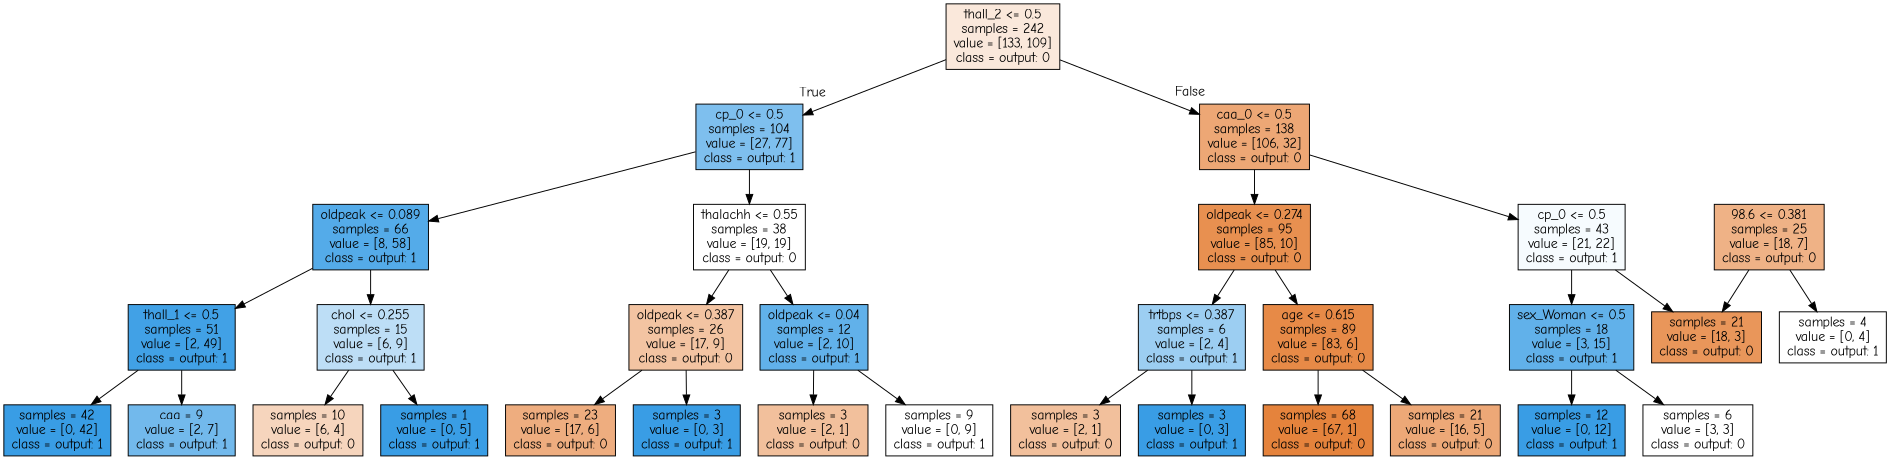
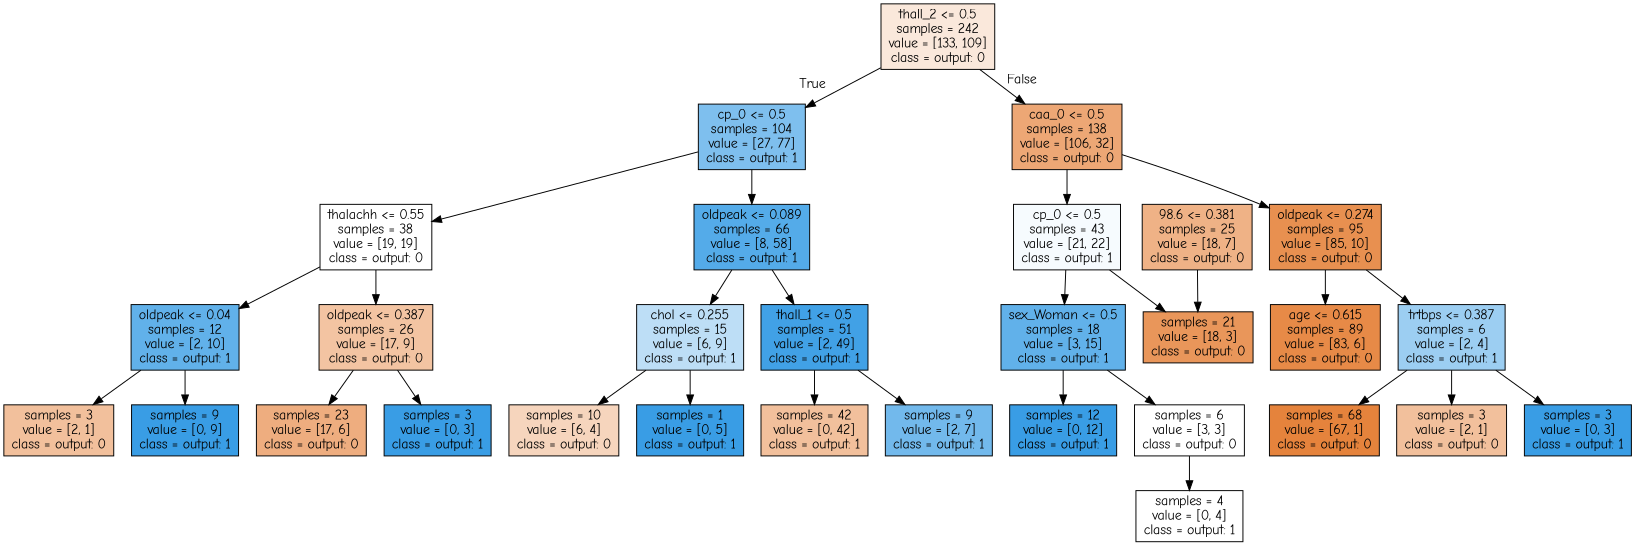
  digraph {
    fontname="Comic Neue"
    node [color=black fillcolor="#399de5" fontname="Comic Neue" shape=box style=filled]
    edge [fontname="Comic Neue"]
    n1 [fillcolor="#fae8db" label="thall_2 <= 0.5\nsamples = 242\nvalue = [133, 109]\nclass = output: 0"]
    n2 [fillcolor="#7ebfee" label="cp_0 <= 0.5\nsamples = 104\nvalue = [27, 77]\nclass = output: 1"]
    n3 [fillcolor="#eda775" label="caa_0 <= 0.5\nsamples = 138\nvalue = [106, 32]\nclass = output: 0"]
    n4 [fillcolor="#ffffff" label="thalachh <= 0.55\nsamples = 38\nvalue = [19, 19]\nclass = output: 0"]
    n5 [fillcolor="#54abe9" label="oldpeak <= 0.089\nsamples = 66\nvalue = [8, 58]\nclass = output: 1"]
    n6 [fillcolor="#f6fbfe" label="cp_0 <= 0.5\nsamples = 43\nvalue = [21, 22]\nclass = output: 1"]
    n7 [fillcolor="#e89050" label="oldpeak <= 0.274\nsamples = 95\nvalue = [85, 10]\nclass = output: 0"]
    n8 [fillcolor="#61b1ea" label="oldpeak <= 0.04\nsamples = 12\nvalue = [2, 10]\nclass = output: 1"]
    n9 [fillcolor="#f3c4a2" label="oldpeak <= 0.387\nsamples = 26\nvalue = [17, 9]\nclass = output: 0"]
    n10 [fillcolor="#bddef6" label="chol <= 0.255\nsamples = 15\nvalue = [6, 9]\nclass = output: 1"]
    n11 [fillcolor="#41a1e6" label="thall_1 <= 0.5\nsamples = 51\nvalue = [2, 49]\nclass = output: 1"]
    n12 [fillcolor="#f2c09c" label="samples = 3\nvalue = [2, 1]\nclass = output: 0"]
-   n13 [fillcolor="#ffffff" label="samples = 9\nvalue = [0, 9]\nclass = output: 1"]
+   n13 [label="samples = 9\nvalue = [0, 9]\nclass = output: 1"]
    n14 [fillcolor="#eead7f" label="samples = 23\nvalue = [17, 6]\nclass = output: 0"]
    n15 [label="samples = 3\nvalue = [0, 3]\nclass = output: 1"]
    n16 [fillcolor="#f6d5bd" label="samples = 10\nvalue = [6, 4]\nclass = output: 0"]
    n17 [label="samples = 1\nvalue = [0, 5]\nclass = output: 1"]
-   n18 [label="samples = 42\nvalue = [0, 42]\nclass = output: 1"]
-   n19 [fillcolor="#72b9ec" label="caa = 9\nvalue = [2, 7]\nclass = output: 1"]
+   n18 [fillcolor="#f2c09c" label="samples = 42\nvalue = [0, 42]\nclass = output: 1"]
+   n19 [fillcolor="#72b9ec" label="samples = 9\nvalue = [2, 7]\nclass = output: 1"]
    n20 [fillcolor="#61b1ea" label="sex_Woman <= 0.5\nsamples = 18\nvalue = [3, 15]\nclass = output: 1"]
    n21 [fillcolor="#e9965a" label="samples = 21\nvalue = [18, 3]\nclass = output: 0"]
    n22 [fillcolor="#e78a47" label="age <= 0.615\nsamples = 89\nvalue = [83, 6]\nclass = output: 0"]
    n23 [fillcolor="#9ccef2" label="trtbps <= 0.387\nsamples = 6\nvalue = [2, 4]\nclass = output: 1"]
    n24 [fillcolor="#efb286" label="98.6 <= 0.381\nsamples = 25\nvalue = [18, 7]\nclass = output: 0"]
    n25 [fillcolor="#ffffff" label="samples = 4\nvalue = [0, 4]\nclass = output: 1"]
    n26 [label="samples = 12\nvalue = [0, 12]\nclass = output: 1"]
    n27 [fillcolor="#ffffff" label="samples = 6\nvalue = [3, 3]\nclass = output: 0"]
    n28 [fillcolor="#e5833c" label="samples = 68\nvalue = [67, 1]\nclass = output: 0"]
-   n29 [fillcolor="#eda877" label="samples = 21\nvalue = [16, 5]\nclass = output: 0"]
    n30 [fillcolor="#f2c09c" label="samples = 3\nvalue = [2, 1]\nclass = output: 0"]
    n31 [label="samples = 3\nvalue = [0, 3]\nclass = output: 1"]
    n1 -> n2 [headlabel=True labelangle=45 labeldistance=2.5]
    n1 -> n3 [headlabel=False labelangle=-45 labeldistance=2.5]
    n2 -> n4
    n2 -> n5
    n3 -> n6
    n3 -> n7
    n4 -> n8
    n4 -> n9
    n5 -> n10
    n5 -> n11
    n6 -> n20
    n6 -> n21
    n7 -> n22
    n7 -> n23
    n8 -> n12
    n8 -> n13
    n9 -> n14
    n9 -> n15
    n10 -> n16
    n10 -> n17
    n11 -> n18
    n11 -> n19
    n20 -> n26
    n20 -> n27
-   n22 -> n28
-   n22 -> n29
+   n23 -> n28
    n23 -> n30
    n23 -> n31
    n24 -> n21
-   n24 -> n25
+   n27 -> n25
  }
